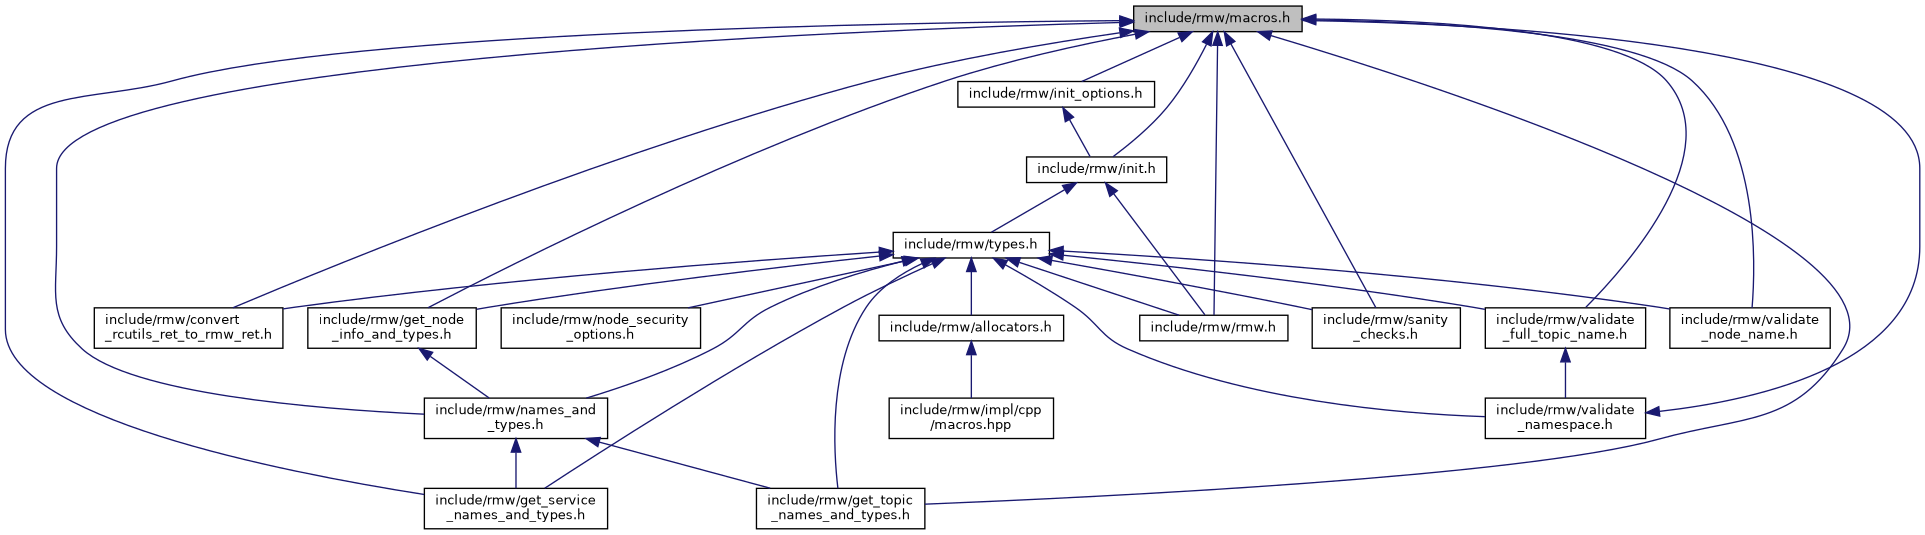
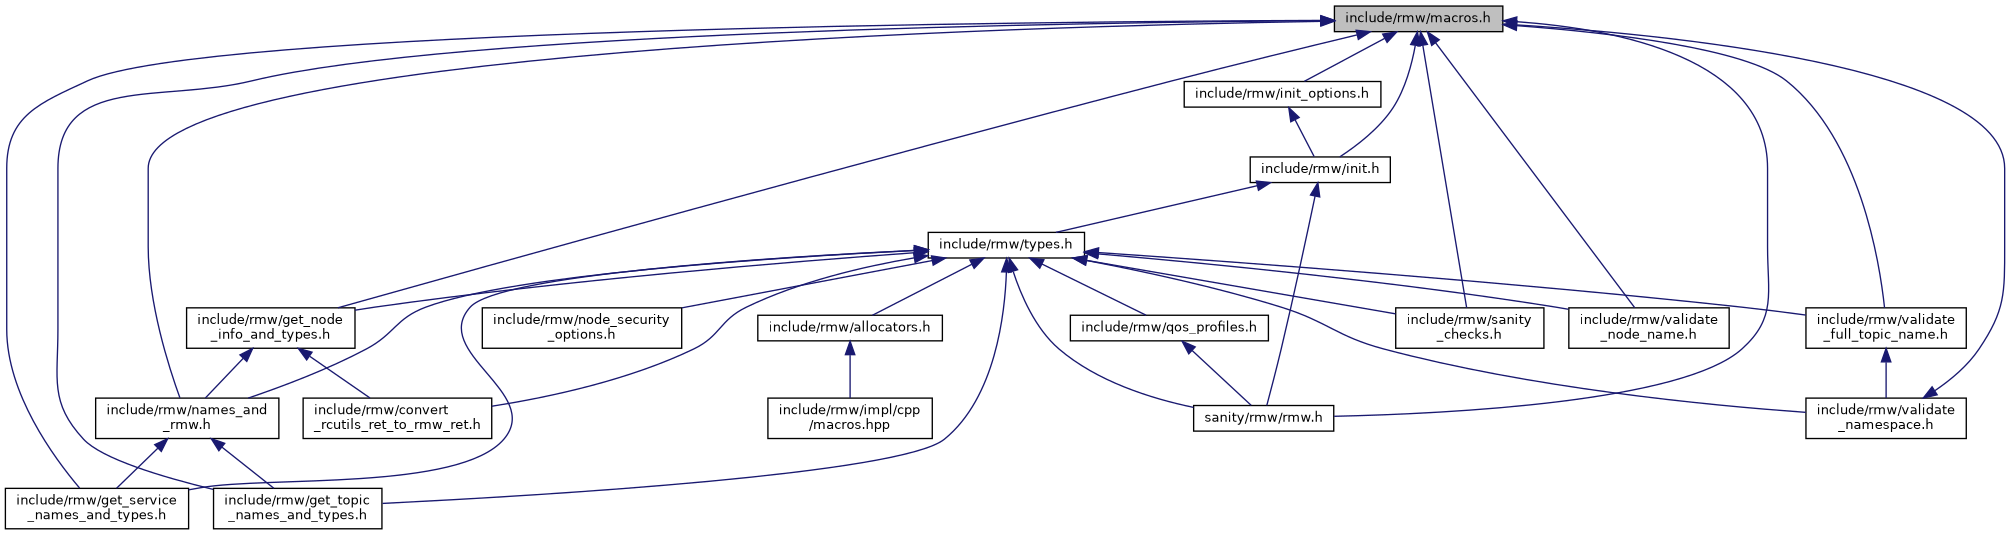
  digraph {
    node [color=black fillcolor=white fontname=Helvetica fontsize=10 shape=record style=filled]
    edge [color=midnightblue dir=back fontname=Helvetica fontsize=10 labelfontname=Helvetica labelfontsize=10 style=solid]
    n1 [fillcolor=grey75 fontcolor=black height=0.2 label="include/rmw/macros.h" width=0.4]
    n2 [height=0.2 label="include/rmw/convert\l_rcutils_ret_to_rmw_ret.h" width=0.4]
    n3 [height=0.2 label="include/rmw/get_node\l_info_and_types.h" width=0.4]
    n4 [height=0.2 label="include/rmw/get_service\l_names_and_types.h" width=0.4]
    n5 [height=0.2 label="include/rmw/get_topic\l_names_and_types.h" width=0.4]
    n6 [height=0.2 label="include/rmw/init.h" width=0.4]
-   n7 [height=0.2 label="include/rmw/rmw.h" width=0.4]
-   n8 [height=0.2 label="include/rmw/names_and\l_types.h" width=0.4]
+   n7 [height=0.2 label="sanity/rmw/rmw.h" width=0.4]
+   n8 [height=0.2 label="include/rmw/names_and\l_rmw.h" width=0.4]
    n9 [height=0.2 label="include/rmw/sanity\l_checks.h" width=0.4]
    n10 [height=0.2 label="include/rmw/validate\l_full_topic_name.h" width=0.4]
    n11 [height=0.2 label="include/rmw/validate\l_node_name.h" width=0.4]
    n12 [height=0.2 label="include/rmw/init_options.h" width=0.4]
    n13 [height=0.2 label="include/rmw/types.h" width=0.4]
    n14 [height=0.2 label="include/rmw/validate\l_namespace.h" width=0.4]
    n15 [height=0.2 label="include/rmw/allocators.h" width=0.4]
    n16 [height=0.2 label="include/rmw/node_security\l_options.h" width=0.4]
+   n17 [height=0.2 label="include/rmw/qos_profiles.h" width=0.4]
    n18 [height=0.2 label="include/rmw/impl/cpp\l/macros.hpp" width=0.4]
-   n1 -> n2
+   n3 -> n2
    n1 -> n3
    n1 -> n4
    n1 -> n5
    n1 -> n6
    n1 -> n7
    n1 -> n8
    n1 -> n9
    n1 -> n10
    n1 -> n11
    n1 -> n12
    n3 -> n8
    n6 -> n7
    n6 -> n13
    n8 -> n4
    n8 -> n5
    n10 -> n14
    n12 -> n6
    n13 -> n2
    n13 -> n3
    n13 -> n4
    n13 -> n5
    n13 -> n7
    n13 -> n8
    n13 -> n9
    n13 -> n10
    n13 -> n11
    n13 -> n14
    n13 -> n15
    n13 -> n16
+   n13 -> n17
    n14 -> n1
    n15 -> n18
+   n17 -> n7
  }
